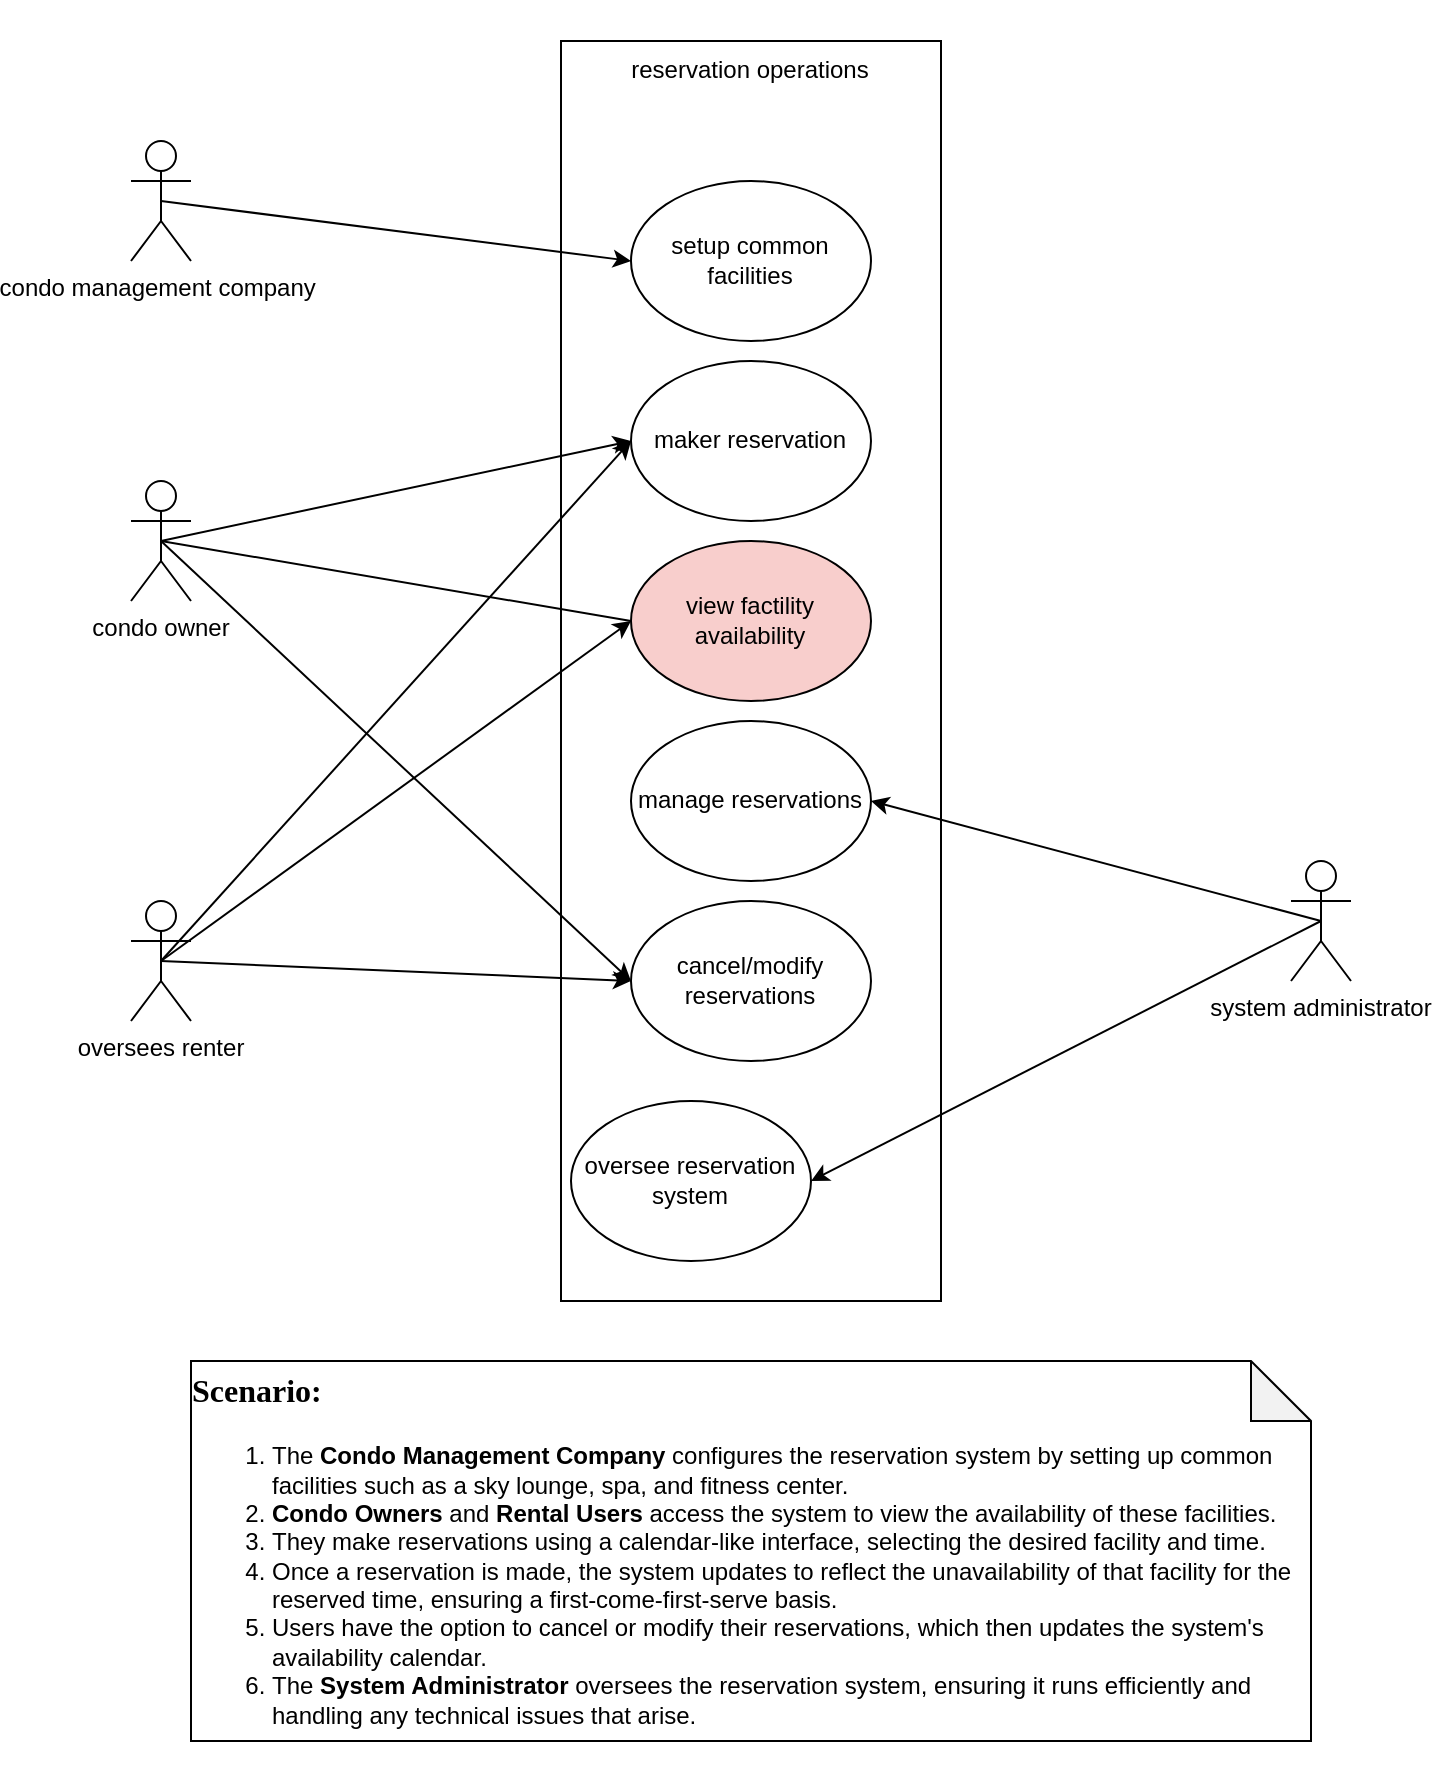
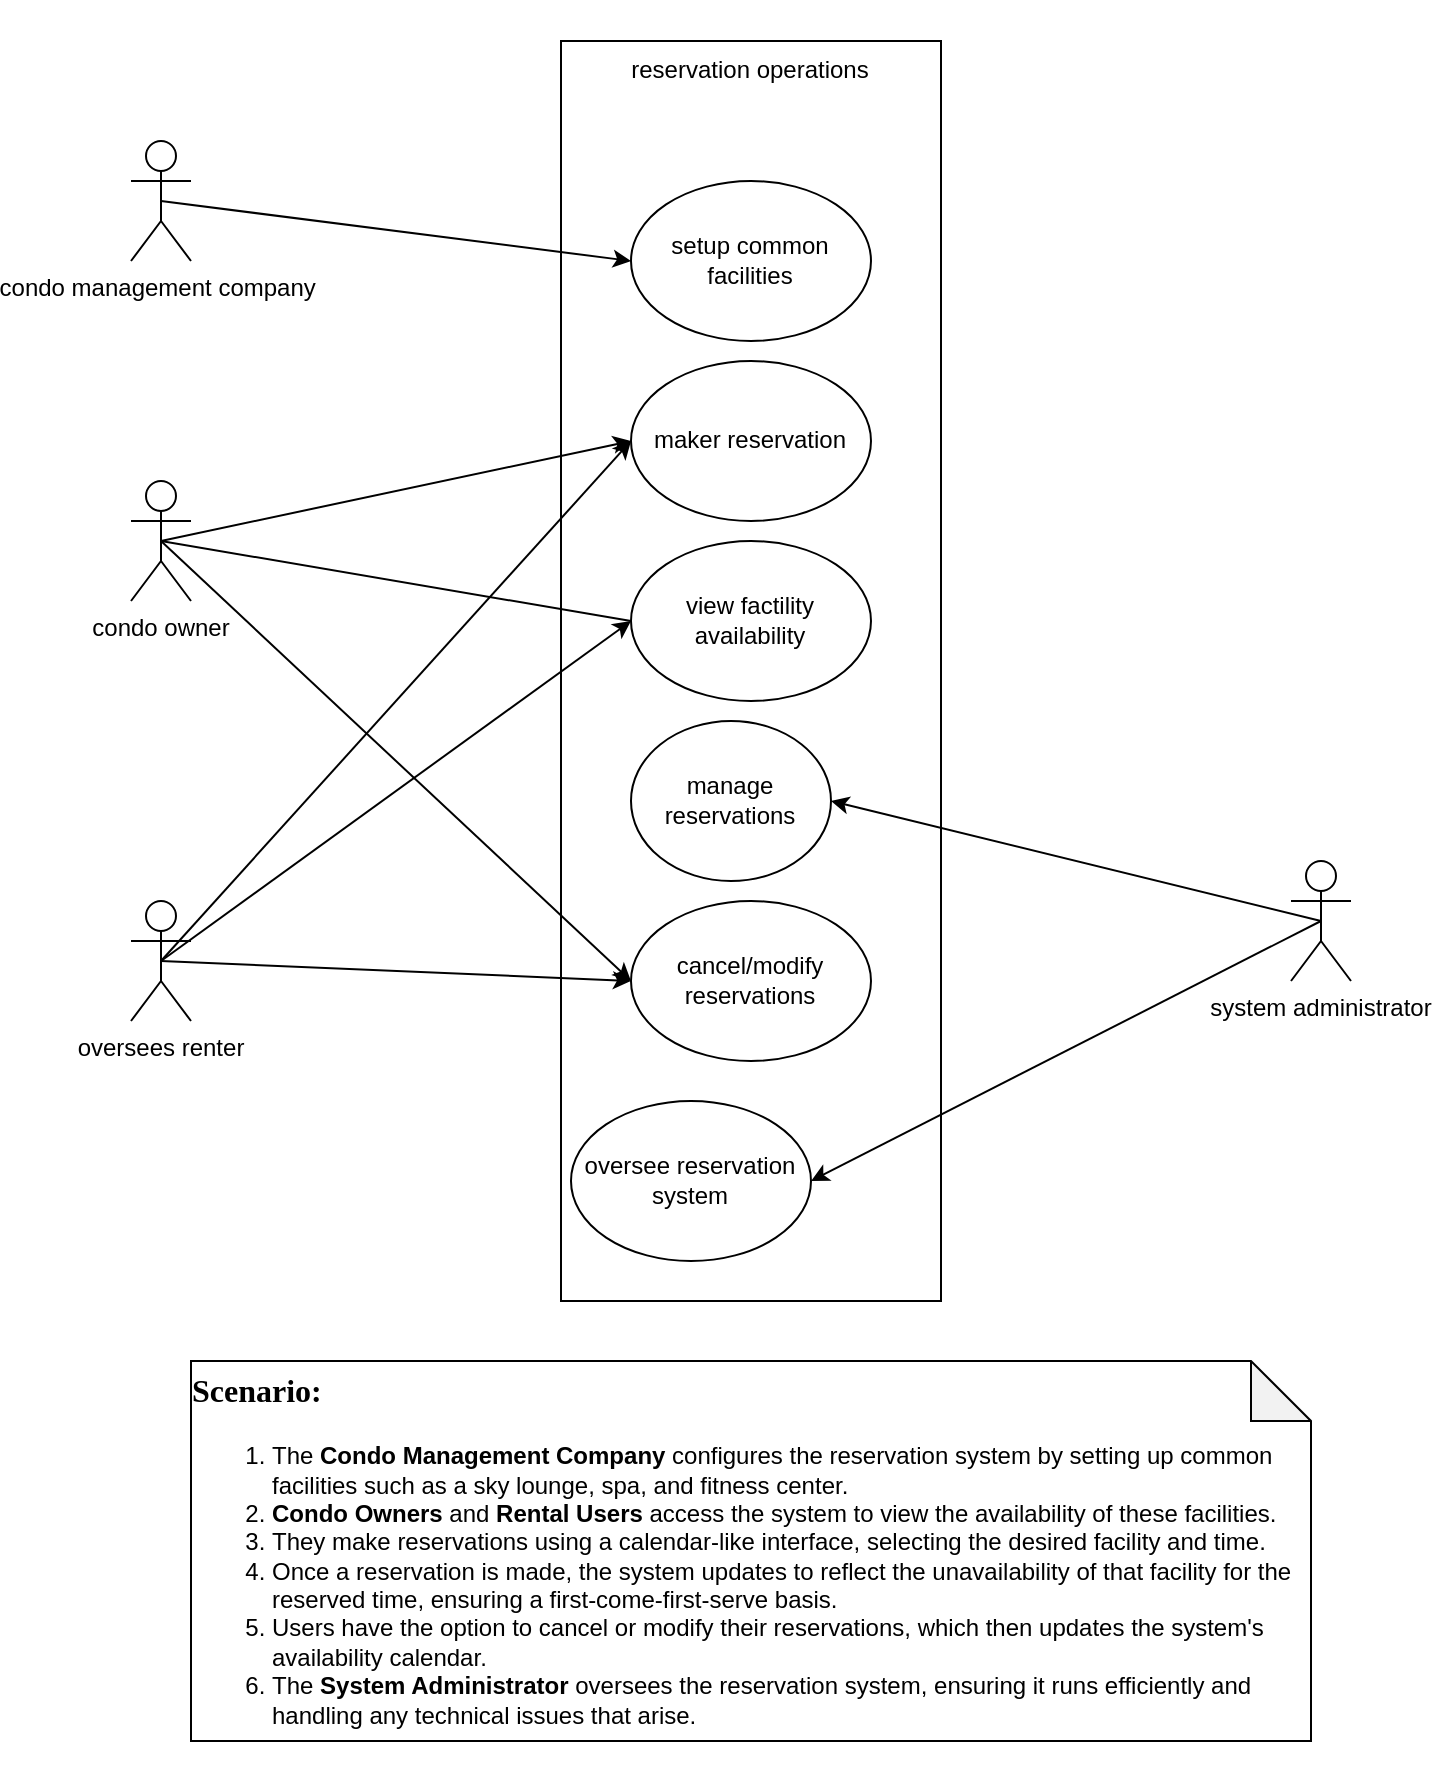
  <mxCell id="0" />
  <mxCell id="1" parent="0" />
  <mxCell id="2" value="condo management company&amp;nbsp;" style="shape=umlActor;verticalLabelPosition=bottom;verticalAlign=top;html=1;outlineConnect=0;" vertex="1" parent="1"><mxGeometry x="20" y="70" width="30" height="60" as="geometry" /></mxCell>
  <mxCell id="3" value="condo owner" style="shape=umlActor;verticalLabelPosition=bottom;verticalAlign=top;html=1;outlineConnect=0;" vertex="1" parent="1"><mxGeometry x="20" y="240" width="30" height="60" as="geometry" /></mxCell>
  <mxCell id="4" value="system administrator" style="shape=umlActor;verticalLabelPosition=bottom;verticalAlign=top;html=1;outlineConnect=0;" vertex="1" parent="1"><mxGeometry x="600" y="430" width="30" height="60" as="geometry" /></mxCell>
  <mxCell id="5" value="" style="rounded=0;whiteSpace=wrap;html=1;" vertex="1" parent="1"><mxGeometry x="235" y="20" width="190" height="630" as="geometry" /></mxCell>
  <mxCell id="6" value="setup common facilities" style="ellipse;whiteSpace=wrap;html=1;" vertex="1" parent="1"><mxGeometry x="270" y="90" width="120" height="80" as="geometry" /></mxCell>
  <mxCell id="7" value="" style="endArrow=classic;html=1;rounded=0;exitX=0.5;exitY=0.5;exitDx=0;exitDy=0;exitPerimeter=0;entryX=0;entryY=0.5;entryDx=0;entryDy=0;" edge="1" parent="1" source="2" target="6"><mxGeometry width="50" height="50" relative="1" as="geometry"><mxPoint x="40" y="150" as="sourcePoint" /><mxPoint x="90" y="100" as="targetPoint" /></mxGeometry></mxCell>
  <mxCell id="8" value="cancel/modify reservations" style="ellipse;whiteSpace=wrap;html=1;" vertex="1" parent="1"><mxGeometry x="270" y="450" width="120" height="80" as="geometry" /></mxCell>
  <mxCell id="9" value="" style="endArrow=classic;html=1;rounded=0;exitX=0.5;exitY=0.5;exitDx=0;exitDy=0;exitPerimeter=0;entryX=0;entryY=0.5;entryDx=0;entryDy=0;" edge="1" parent="1" source="19" target="8"><mxGeometry width="50" height="50" relative="1" as="geometry"><mxPoint x="-30" y="490" as="sourcePoint" /><mxPoint x="20" y="440" as="targetPoint" /></mxGeometry></mxCell>
  <mxCell id="10" value="maker reservation" style="ellipse;whiteSpace=wrap;html=1;" vertex="1" parent="1"><mxGeometry x="270" y="180" width="120" height="80" as="geometry" /></mxCell>
  <mxCell id="11" value="" style="endArrow=classic;html=1;rounded=0;entryX=0;entryY=0.5;entryDx=0;entryDy=0;exitX=0.5;exitY=0.5;exitDx=0;exitDy=0;exitPerimeter=0;" edge="1" parent="1" source="3" target="10"><mxGeometry width="50" height="50" relative="1" as="geometry"><mxPoint x="40" y="220" as="sourcePoint" /><mxPoint x="280" y="190" as="targetPoint" /></mxGeometry></mxCell>
- <mxCell id="12" value="view factility availability" style="ellipse;whiteSpace=wrap;html=1;fillColor=#f8cecc;" vertex="1" parent="1"><mxGeometry x="270" y="270" width="120" height="80" as="geometry" /></mxCell>
+ <mxCell id="12" value="view factility availability" style="ellipse;whiteSpace=wrap;html=1;" vertex="1" parent="1"><mxGeometry x="270" y="270" width="120" height="80" as="geometry" /></mxCell>
  <mxCell id="13" value="" style="endArrow=none;html=1;rounded=0;entryX=0;entryY=0.5;entryDx=0;entryDy=0;exitX=0.5;exitY=0.5;exitDx=0;exitDy=0;exitPerimeter=0;" edge="1" parent="1" source="3" target="12"><mxGeometry width="50" height="50" relative="1" as="geometry"><mxPoint x="50" y="230" as="sourcePoint" /><mxPoint x="280" y="280" as="targetPoint" /></mxGeometry></mxCell>
- <mxCell id="14" value="manage reservations" style="ellipse;whiteSpace=wrap;html=1;" vertex="1" parent="1"><mxGeometry x="270" y="360" width="120" height="80" as="geometry" /></mxCell>
+ <mxCell id="14" value="manage reservations" style="ellipse;whiteSpace=wrap;html=1;" vertex="1" parent="1"><mxGeometry x="270" y="360" width="100" height="80" as="geometry" /></mxCell>
  <mxCell id="15" value="" style="endArrow=classic;html=1;rounded=0;exitX=0.5;exitY=0.5;exitDx=0;exitDy=0;exitPerimeter=0;entryX=1;entryY=0.5;entryDx=0;entryDy=0;" edge="1" parent="1" source="4" target="14"><mxGeometry width="50" height="50" relative="1" as="geometry"><mxPoint x="480" y="410" as="sourcePoint" /><mxPoint x="530" y="360" as="targetPoint" /></mxGeometry></mxCell>
  <mxCell id="16" value="oversee reservation system" style="ellipse;whiteSpace=wrap;html=1;" vertex="1" parent="1"><mxGeometry x="240" y="550" width="120" height="80" as="geometry" /></mxCell>
  <mxCell id="17" value="" style="endArrow=classic;html=1;rounded=0;entryX=1;entryY=0.5;entryDx=0;entryDy=0;exitX=0.5;exitY=0.5;exitDx=0;exitDy=0;exitPerimeter=0;" edge="1" parent="1" source="4" target="16"><mxGeometry width="50" height="50" relative="1" as="geometry"><mxPoint x="40" y="550" as="sourcePoint" /><mxPoint x="280" y="500" as="targetPoint" /></mxGeometry></mxCell>
  <mxCell id="18" value="reservation operations" style="text;html=1;strokeColor=none;fillColor=none;align=center;verticalAlign=middle;whiteSpace=wrap;rounded=0;" vertex="1" parent="1"><mxGeometry x="250" y="20" width="160" height="30" as="geometry" /></mxCell>
  <mxCell id="19" value="oversees renter" style="shape=umlActor;verticalLabelPosition=bottom;verticalAlign=top;html=1;outlineConnect=0;" vertex="1" parent="1"><mxGeometry x="20" y="450" width="30" height="60" as="geometry" /></mxCell>
  <mxCell id="20" value="" style="endArrow=classic;html=1;rounded=0;exitX=0.5;exitY=0.5;exitDx=0;exitDy=0;exitPerimeter=0;entryX=0;entryY=0.5;entryDx=0;entryDy=0;" edge="1" parent="1" source="3" target="8"><mxGeometry width="50" height="50" relative="1" as="geometry"><mxPoint x="45" y="450" as="sourcePoint" /><mxPoint x="280" y="500" as="targetPoint" /></mxGeometry></mxCell>
  <mxCell id="21" value="" style="endArrow=classic;html=1;rounded=0;exitX=0.5;exitY=0.5;exitDx=0;exitDy=0;exitPerimeter=0;entryX=0;entryY=0.5;entryDx=0;entryDy=0;" edge="1" parent="1" source="19" target="10"><mxGeometry width="50" height="50" relative="1" as="geometry"><mxPoint x="45" y="340" as="sourcePoint" /><mxPoint x="270" y="220" as="targetPoint" /></mxGeometry></mxCell>
  <mxCell id="22" value="" style="endArrow=classic;html=1;rounded=0;entryX=0;entryY=0.5;entryDx=0;entryDy=0;exitX=0.5;exitY=0.5;exitDx=0;exitDy=0;exitPerimeter=0;" edge="1" parent="1" source="19" target="12"><mxGeometry width="50" height="50" relative="1" as="geometry"><mxPoint x="45" y="340" as="sourcePoint" /><mxPoint x="280" y="320" as="targetPoint" /></mxGeometry></mxCell>
  <mxCell id="23" style="edgeStyle=orthogonalEdgeStyle;rounded=0;orthogonalLoop=1;jettySize=auto;html=1;exitX=0.5;exitY=1;exitDx=0;exitDy=0;" edge="1" parent="1" source="5" target="5"><mxGeometry relative="1" as="geometry" /></mxCell>
  <mxCell id="24" value="&lt;p style=&quot;margin: 0cm 0cm 12pt; font-size: medium; font-family: &amp;quot;Times New Roman&amp;quot;, serif; text-align: start;&quot; class=&quot;MsoNormal&quot;&gt;&lt;b&gt;Scenario:&lt;/b&gt;&lt;/p&gt;&lt;ol style=&quot;margin-bottom: 0cm; text-align: start; margin-top: 0cm;&quot; type=&quot;1&quot; start=&quot;1&quot;&gt;&lt;li class=&quot;MsoNormal&quot;&gt;The&amp;nbsp;&lt;b&gt;Condo Management Company&lt;/b&gt;&amp;nbsp;configures the reservation system by setting up common facilities such as a sky lounge, spa, and fitness center.&lt;/li&gt;&lt;li class=&quot;MsoNormal&quot;&gt;&lt;b&gt;Condo Owners&lt;/b&gt;&amp;nbsp;and&amp;nbsp;&lt;b&gt;Rental Users&lt;/b&gt;&amp;nbsp;access the system to view the availability of these facilities.&lt;/li&gt;&lt;li class=&quot;MsoNormal&quot;&gt;They make reservations using a calendar-like interface, selecting the desired facility and time.&lt;/li&gt;&lt;li class=&quot;MsoNormal&quot;&gt;Once a reservation is made, the system updates to reflect the unavailability of that facility for the reserved time, ensuring a first-come-first-serve basis.&lt;/li&gt;&lt;li class=&quot;MsoNormal&quot;&gt;Users have the option to cancel or modify their reservations, which then updates the system's availability calendar.&lt;/li&gt;&lt;li class=&quot;MsoNormal&quot;&gt;The&amp;nbsp;&lt;b&gt;System Administrator&lt;/b&gt;&amp;nbsp;oversees the reservation system, ensuring it runs efficiently and handling any technical issues that arise.&lt;/li&gt;&lt;/ol&gt;" style="shape=note;whiteSpace=wrap;html=1;backgroundOutline=1;darkOpacity=0.05;" vertex="1" parent="1"><mxGeometry x="50" y="680" width="560" height="190" as="geometry" /></mxCell>
